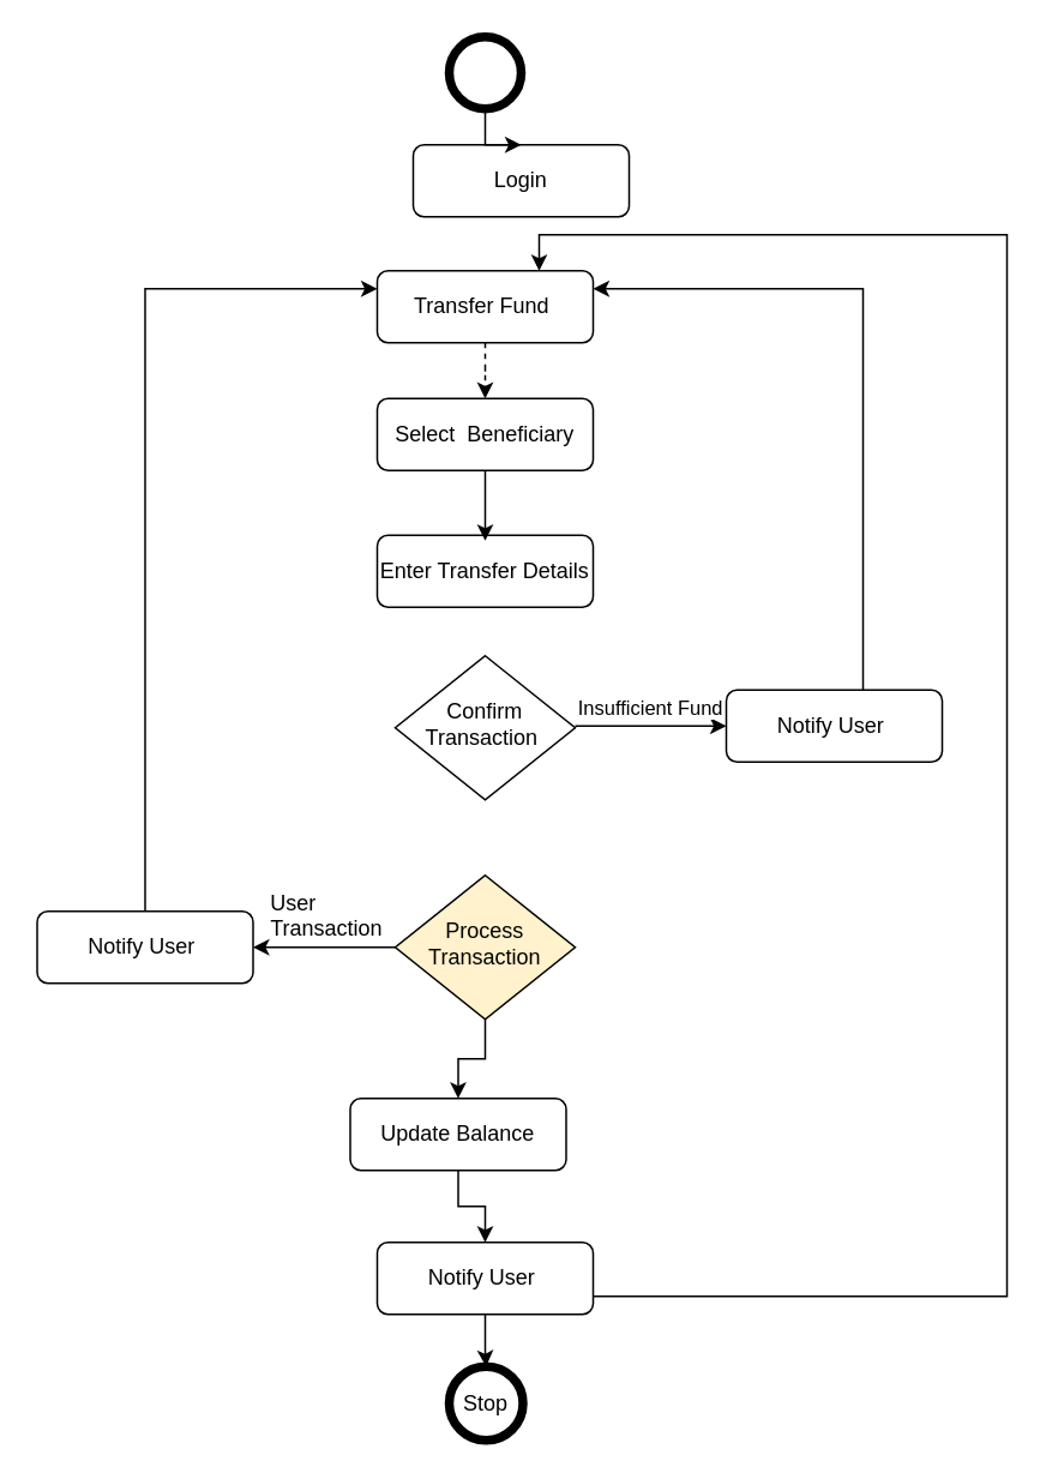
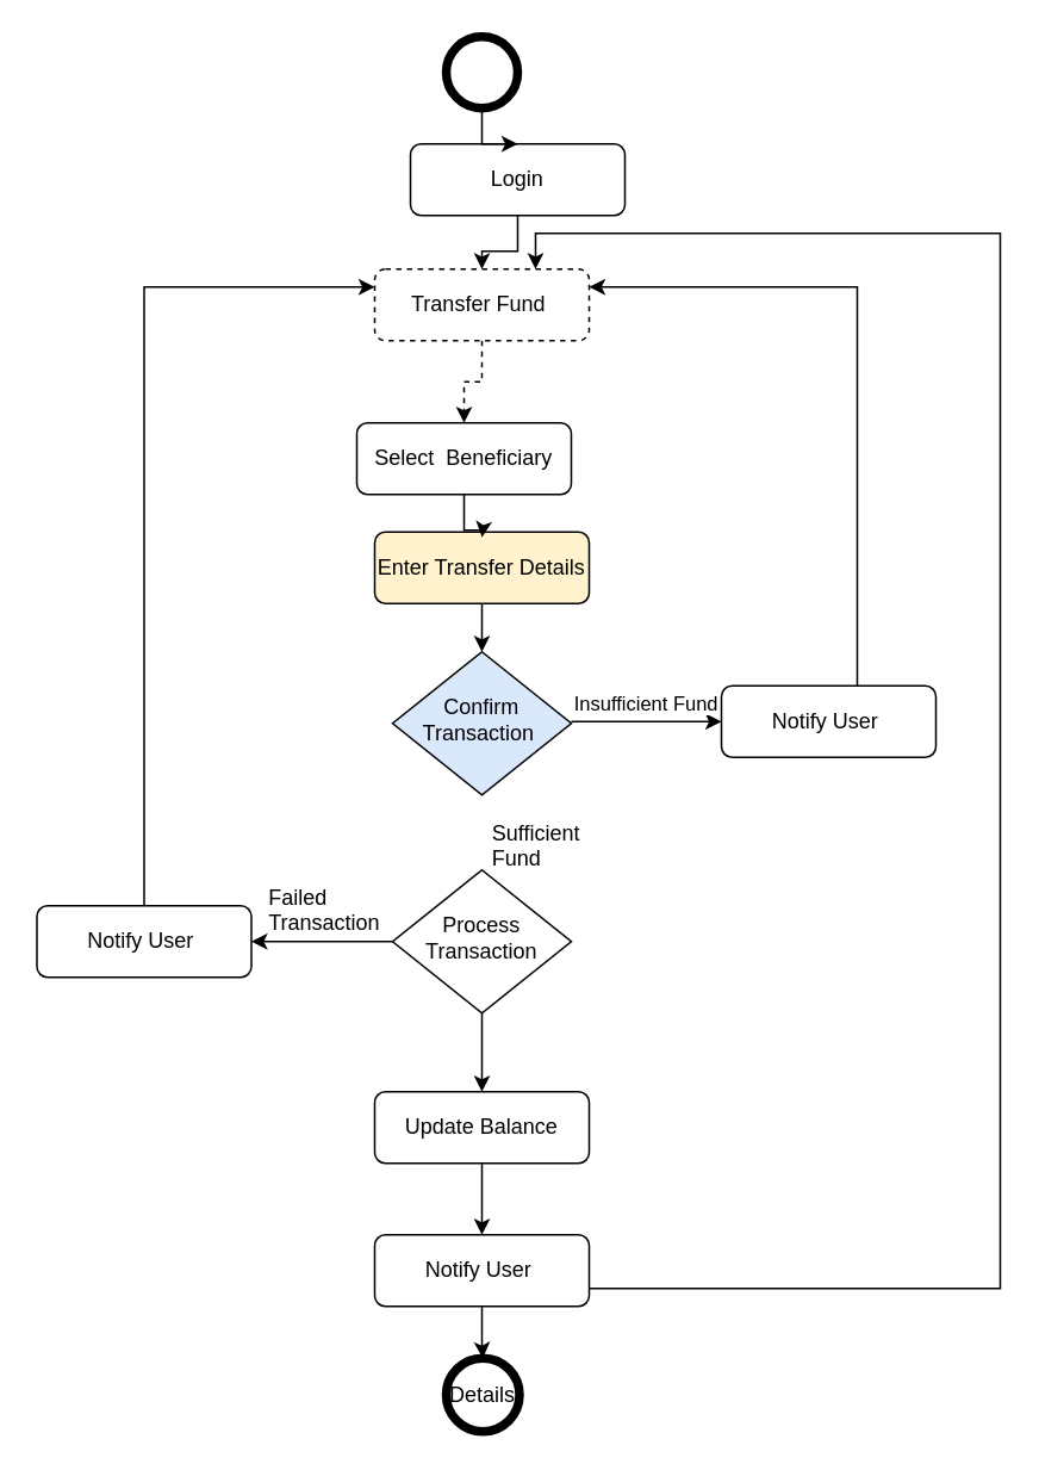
  <mxCell id="0" />
  <mxCell id="1" parent="0" />
+ <mxCell id="2" value="" style="edgeStyle=orthogonalEdgeStyle;rounded=0;orthogonalLoop=1;jettySize=auto;html=1;entryX=0.5;entryY=0;entryDx=0;entryDy=0;" edge="1" parent="1" source="3" target="7"><mxGeometry relative="1" as="geometry" /></mxCell>
  <mxCell id="3" value="Login" style="rounded=1;whiteSpace=wrap;html=1;fontSize=12;glass=0;strokeWidth=1;shadow=0;" parent="1" vertex="1"><mxGeometry x="229" y="80" width="120" height="40" as="geometry" /></mxCell>
  <mxCell id="4" value="" style="edgeStyle=orthogonalEdgeStyle;rounded=0;orthogonalLoop=1;jettySize=auto;html=1;" edge="1" parent="1" source="5" target="26"><mxGeometry relative="1" as="geometry" /></mxCell>
- <mxCell id="5" value="Update Balance" style="rounded=1;whiteSpace=wrap;html=1;fontSize=12;glass=0;strokeWidth=1;shadow=0;" parent="1" vertex="1"><mxGeometry x="194" y="610" width="120" height="40" as="geometry" /></mxCell>
+ <mxCell id="5" value="Update Balance" style="rounded=1;whiteSpace=wrap;html=1;fontSize=12;glass=0;strokeWidth=1;shadow=0;" parent="1" vertex="1"><mxGeometry x="209" y="610" width="120" height="40" as="geometry" /></mxCell>
  <mxCell id="6" value="" style="edgeStyle=orthogonalEdgeStyle;rounded=0;orthogonalLoop=1;jettySize=auto;html=1;dashed=1;" edge="1" parent="1" source="7" target="12"><mxGeometry relative="1" as="geometry" /></mxCell>
- <mxCell id="7" value="Transfer Fund&amp;nbsp;" style="rounded=1;whiteSpace=wrap;html=1;fontSize=12;glass=0;strokeWidth=1;shadow=0;" vertex="1" parent="1"><mxGeometry x="209" y="150" width="120" height="40" as="geometry" /></mxCell>
- <mxCell id="9" value="Enter Transfer Details" style="rounded=1;whiteSpace=wrap;html=1;fontSize=12;glass=0;strokeWidth=1;shadow=0;" vertex="1" parent="1"><mxGeometry x="209" y="297" width="120" height="40" as="geometry" /></mxCell>
- <mxCell id="10" value="Confirm Transaction&amp;nbsp;" style="rhombus;whiteSpace=wrap;html=1;shadow=0;fontFamily=Helvetica;fontSize=12;align=center;strokeWidth=1;spacing=6;spacingTop=-4;" vertex="1" parent="1"><mxGeometry x="219" y="364" width="100" height="80" as="geometry" /></mxCell>
+ <mxCell id="7" value="Transfer Fund&amp;nbsp;" style="rounded=1;whiteSpace=wrap;html=1;fontSize=12;glass=0;strokeWidth=1;shadow=0;dashed=1;" vertex="1" parent="1"><mxGeometry x="209" y="150" width="120" height="40" as="geometry" /></mxCell>
+ <mxCell id="8" value="" style="edgeStyle=orthogonalEdgeStyle;rounded=0;orthogonalLoop=1;jettySize=auto;html=1;" edge="1" parent="1" source="9" target="10"><mxGeometry relative="1" as="geometry" /></mxCell>
+ <mxCell id="9" value="Enter Transfer Details" style="rounded=1;whiteSpace=wrap;html=1;fontSize=12;glass=0;strokeWidth=1;shadow=0;fillColor=#fff2cc;" vertex="1" parent="1"><mxGeometry x="209" y="297" width="120" height="40" as="geometry" /></mxCell>
+ <mxCell id="10" value="Confirm Transaction&amp;nbsp;" style="rhombus;whiteSpace=wrap;html=1;shadow=0;fontFamily=Helvetica;fontSize=12;align=center;strokeWidth=1;spacing=6;spacingTop=-4;fillColor=#dae8fc;" vertex="1" parent="1"><mxGeometry x="219" y="364" width="100" height="80" as="geometry" /></mxCell>
  <mxCell id="11" value="" style="edgeStyle=orthogonalEdgeStyle;rounded=0;orthogonalLoop=1;jettySize=auto;html=1;" edge="1" parent="1" source="12"><mxGeometry relative="1" as="geometry"><mxPoint x="269" y="300" as="targetPoint" /></mxGeometry></mxCell>
- <mxCell id="12" value="Select&amp;nbsp;&amp;nbsp;Beneficiary" style="rounded=1;whiteSpace=wrap;html=1;fontSize=12;glass=0;strokeWidth=1;shadow=0;" vertex="1" parent="1"><mxGeometry x="209" y="221" width="120" height="40" as="geometry" /></mxCell>
+ <mxCell id="12" value="Select&amp;nbsp;&amp;nbsp;Beneficiary" style="rounded=1;whiteSpace=wrap;html=1;fontSize=12;glass=0;strokeWidth=1;shadow=0;" vertex="1" parent="1"><mxGeometry x="199" y="236" width="120" height="40" as="geometry" /></mxCell>
  <mxCell id="13" style="edgeStyle=orthogonalEdgeStyle;rounded=0;orthogonalLoop=1;jettySize=auto;html=1;entryX=1;entryY=0.25;entryDx=0;entryDy=0;" edge="1" parent="1" source="14" target="7"><mxGeometry relative="1" as="geometry"><Array as="points"><mxPoint x="479" y="160" /></Array></mxGeometry></mxCell>
  <mxCell id="14" value="Notify User&amp;nbsp;" style="rounded=1;whiteSpace=wrap;html=1;fontSize=12;glass=0;strokeWidth=1;shadow=0;" vertex="1" parent="1"><mxGeometry x="403" y="383" width="120" height="40" as="geometry" /></mxCell>
  <mxCell id="15" value="" style="endArrow=classic;html=1;rounded=0;entryX=0;entryY=0.5;entryDx=0;entryDy=0;" edge="1" parent="1" target="14"><mxGeometry relative="1" as="geometry"><mxPoint x="319" y="403" as="sourcePoint" /><mxPoint x="469" y="403.5" as="targetPoint" /></mxGeometry></mxCell>
  <mxCell id="16" value="Insufficient Fund" style="edgeLabel;resizable=0;html=1;;align=left;verticalAlign=bottom;" connectable="0" vertex="1" parent="15"><mxGeometry x="-1" relative="1" as="geometry"><mxPoint y="-2" as="offset" /></mxGeometry></mxCell>
  <mxCell id="17" style="edgeStyle=orthogonalEdgeStyle;rounded=0;orthogonalLoop=1;jettySize=auto;html=1;entryX=1;entryY=0.5;entryDx=0;entryDy=0;" edge="1" parent="1" source="19" target="22"><mxGeometry relative="1" as="geometry" /></mxCell>
  <mxCell id="18" style="edgeStyle=orthogonalEdgeStyle;rounded=0;orthogonalLoop=1;jettySize=auto;html=1;entryX=0.5;entryY=0;entryDx=0;entryDy=0;" edge="1" parent="1" source="19" target="5"><mxGeometry relative="1" as="geometry" /></mxCell>
- <mxCell id="19" value="Process Transaction" style="rhombus;whiteSpace=wrap;html=1;shadow=0;fontFamily=Helvetica;fontSize=12;align=center;strokeWidth=1;spacing=6;spacingTop=-4;fillColor=#fff2cc;" vertex="1" parent="1"><mxGeometry x="219" y="486" width="100" height="80" as="geometry" /></mxCell>
+ <mxCell id="19" value="Process Transaction" style="rhombus;whiteSpace=wrap;html=1;shadow=0;fontFamily=Helvetica;fontSize=12;align=center;strokeWidth=1;spacing=6;spacingTop=-4;" vertex="1" parent="1"><mxGeometry x="219" y="486" width="100" height="80" as="geometry" /></mxCell>
+ <mxCell id="20" value="Sufficient Fund" style="text;strokeColor=none;fillColor=none;align=left;verticalAlign=middle;spacingLeft=4;spacingRight=4;overflow=hidden;points=[[0,0.5],[1,0.5]];portConstraint=eastwest;rotatable=0;whiteSpace=wrap;html=1;" vertex="1" parent="1"><mxGeometry x="269" y="456" width="80" height="30" as="geometry" /></mxCell>
  <mxCell id="21" style="edgeStyle=orthogonalEdgeStyle;rounded=0;orthogonalLoop=1;jettySize=auto;html=1;entryX=0;entryY=0.25;entryDx=0;entryDy=0;" edge="1" parent="1" source="22" target="7"><mxGeometry relative="1" as="geometry"><Array as="points"><mxPoint x="80" y="160" /></Array></mxGeometry></mxCell>
  <mxCell id="22" value="Notify User&amp;nbsp;" style="rounded=1;whiteSpace=wrap;html=1;fontSize=12;glass=0;strokeWidth=1;shadow=0;" vertex="1" parent="1"><mxGeometry x="20" y="506" width="120" height="40" as="geometry" /></mxCell>
- <mxCell id="23" value="User Transaction" style="text;strokeColor=none;fillColor=none;align=left;verticalAlign=middle;spacingLeft=4;spacingRight=4;overflow=hidden;points=[[0,0.5],[1,0.5]];portConstraint=eastwest;rotatable=0;whiteSpace=wrap;html=1;" vertex="1" parent="1"><mxGeometry x="144" y="492" width="80" height="30" as="geometry" /></mxCell>
+ <mxCell id="23" value="Failed Transaction" style="text;strokeColor=none;fillColor=none;align=left;verticalAlign=middle;spacingLeft=4;spacingRight=4;overflow=hidden;points=[[0,0.5],[1,0.5]];portConstraint=eastwest;rotatable=0;whiteSpace=wrap;html=1;" vertex="1" parent="1"><mxGeometry x="144" y="492" width="80" height="30" as="geometry" /></mxCell>
  <mxCell id="24" value="" style="edgeStyle=orthogonalEdgeStyle;rounded=0;orthogonalLoop=1;jettySize=auto;html=1;" edge="1" parent="1" source="26" target="27"><mxGeometry relative="1" as="geometry" /></mxCell>
  <mxCell id="25" style="edgeStyle=orthogonalEdgeStyle;rounded=0;orthogonalLoop=1;jettySize=auto;html=1;entryX=0.75;entryY=0;entryDx=0;entryDy=0;" edge="1" parent="1" source="26" target="7"><mxGeometry relative="1" as="geometry"><Array as="points"><mxPoint x="559" y="720" /><mxPoint x="559" y="130" /><mxPoint x="299" y="130" /></Array></mxGeometry></mxCell>
  <mxCell id="26" value="Notify User&amp;nbsp;" style="rounded=1;whiteSpace=wrap;html=1;fontSize=12;glass=0;strokeWidth=1;shadow=0;" vertex="1" parent="1"><mxGeometry x="209" y="690" width="120" height="40" as="geometry" /></mxCell>
- <mxCell id="27" value="Stop" style="shape=ellipse;html=1;dashed=0;whiteSpace=wrap;aspect=fixed;strokeWidth=5;perimeter=ellipsePerimeter;" vertex="1" parent="1"><mxGeometry x="249" y="759" width="41" height="41" as="geometry" /></mxCell>
+ <mxCell id="27" value="Details" style="shape=ellipse;html=1;dashed=0;whiteSpace=wrap;aspect=fixed;strokeWidth=5;perimeter=ellipsePerimeter;" vertex="1" parent="1"><mxGeometry x="249" y="759" width="41" height="41" as="geometry" /></mxCell>
  <mxCell id="28" value="" style="edgeStyle=orthogonalEdgeStyle;rounded=0;orthogonalLoop=1;jettySize=auto;html=1;entryX=0.5;entryY=0;entryDx=0;entryDy=0;" edge="1" parent="1" source="29" target="3"><mxGeometry relative="1" as="geometry" /></mxCell>
  <mxCell id="29" value="" style="shape=ellipse;html=1;dashed=0;whiteSpace=wrap;aspect=fixed;strokeWidth=5;perimeter=ellipsePerimeter;" vertex="1" parent="1"><mxGeometry x="249" y="20" width="40" height="40" as="geometry" /></mxCell>
